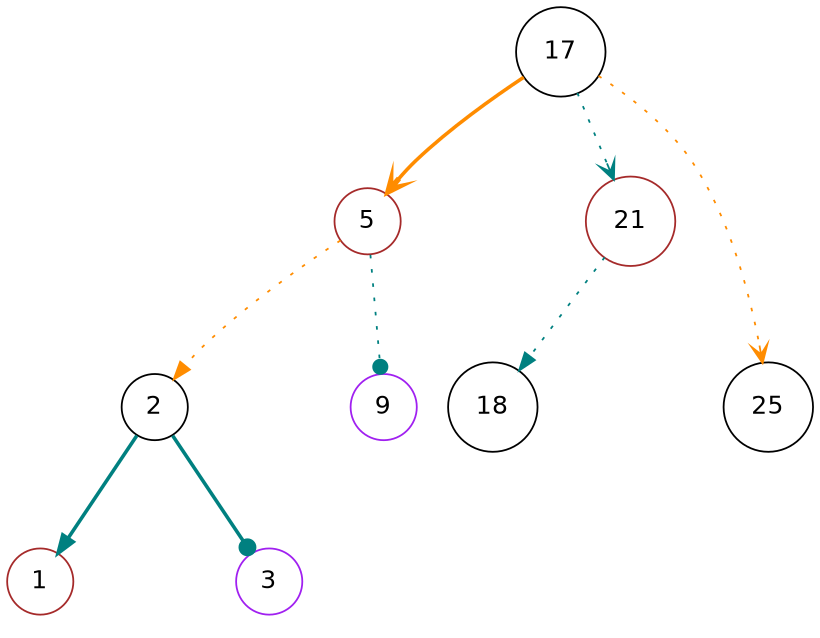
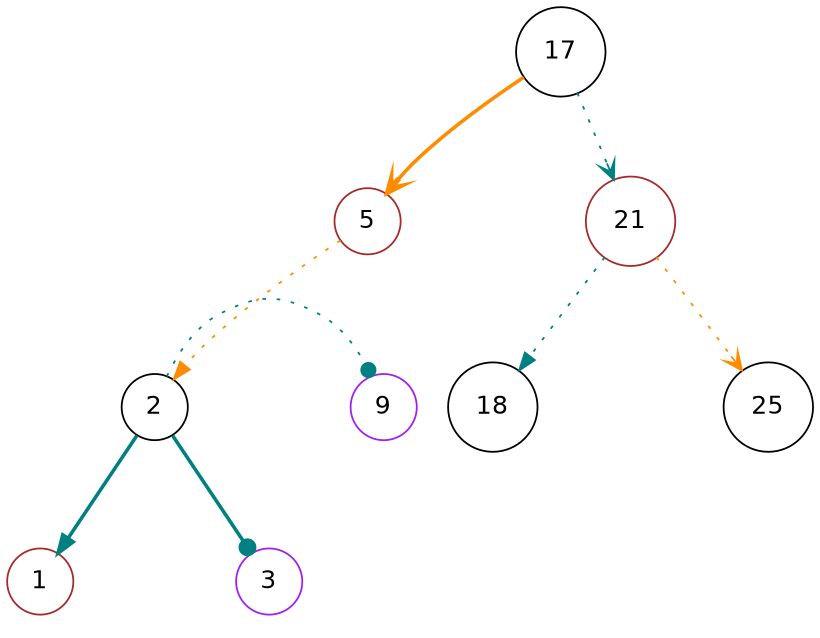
  digraph {
    fontname=Helvetica
    node [fontname=Helvetica shape=circle]
    edge [fontname=Helvetica style=invis]
    m11 [style=invis width=0.1]
    5 [color=brown width=0.2]
    21 [color=brown width=0.2]
    m5 [style=invis width=0.1]
    2 [color=black width=0.2]
    9 [color=purple width=0.2]
    m2 [style=invis width=0.1]
    1 [color=brown width=0.2]
    3 [color=purple width=0.2]
    m21 [style=invis width=0.1]
    n11 [color=black label=18 width=0.2]
    25 [color=black width=0.2]
    n13 [color=black label=17 width=0.2]
    subgraph sub_1 {
      rank=same
      m11
      5
      21
    }
    subgraph sub_2 {
      rank=same
      m5
      2
      9
    }
    subgraph sub_3 {
      rank=same
      m2
      1
      3
    }
    subgraph sub_4 {
      rank=same
      m21
      n11
      25
    }
    m11 -> 21
    5 -> m11
    5 -> m5
    5 -> 2 [arrowhead=normal color=darkorange style=dotted]
-   5 -> 9 [arrowhead=dot color=teal style=dotted]
+   2 -> 9 [arrowhead=dot color=teal style=dotted]
    21 -> m21
    21 -> n11 [arrowhead=normal color=teal style=dotted]
-   n13 -> 25 [arrowhead=vee color=darkorange style=dotted]
+   21 -> 25 [arrowhead=vee color=darkorange style=dotted]
    m5 -> 9
    2 -> m5
    2 -> m2
    2 -> 1 [arrowhead=normal color=teal style=bold]
    2 -> 3 [arrowhead=dot color=teal style=bold]
    m2 -> 3
    1 -> m2
    m21 -> 25
    n11 -> m21
    n13 -> m11
    n13 -> 5 [arrowhead=vee color=darkorange style=bold]
    n13 -> 21 [arrowhead=vee color=teal style=dotted]
  }
